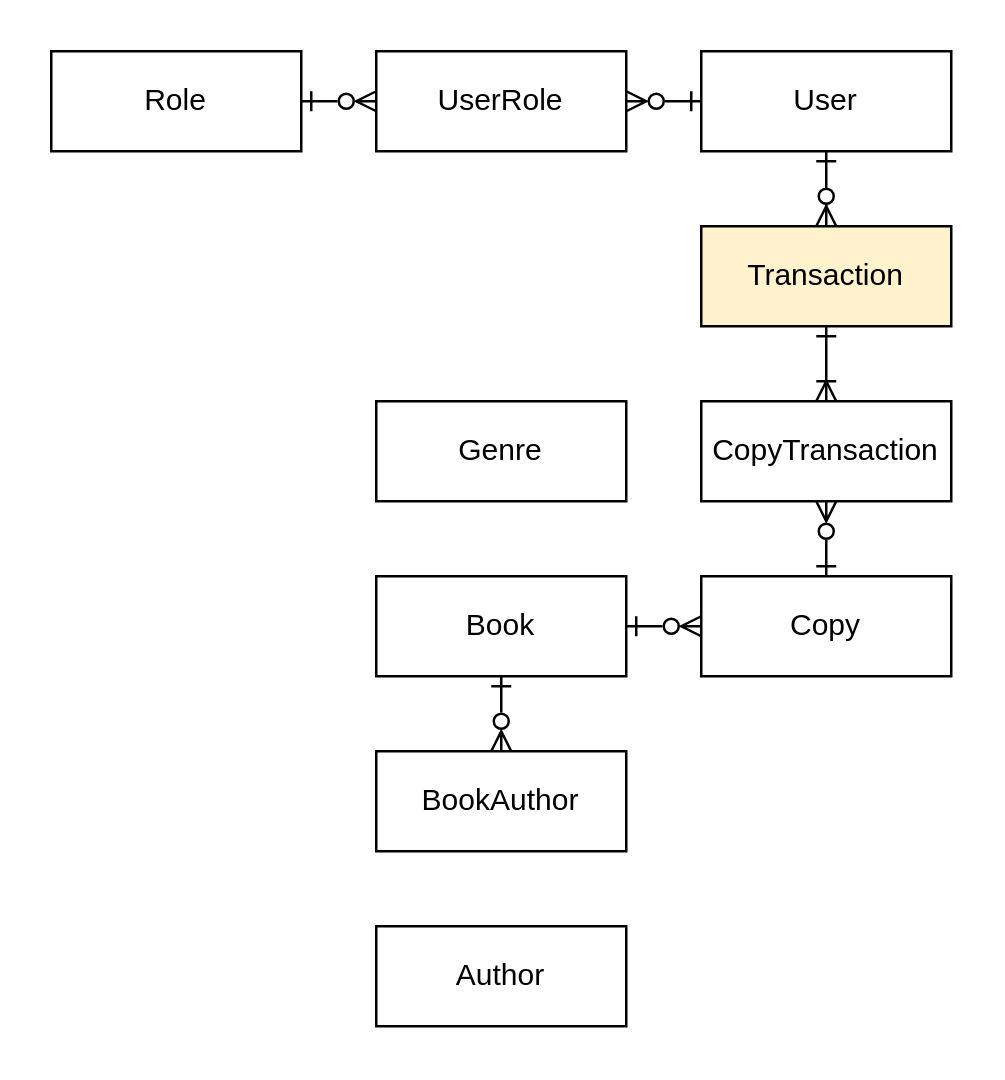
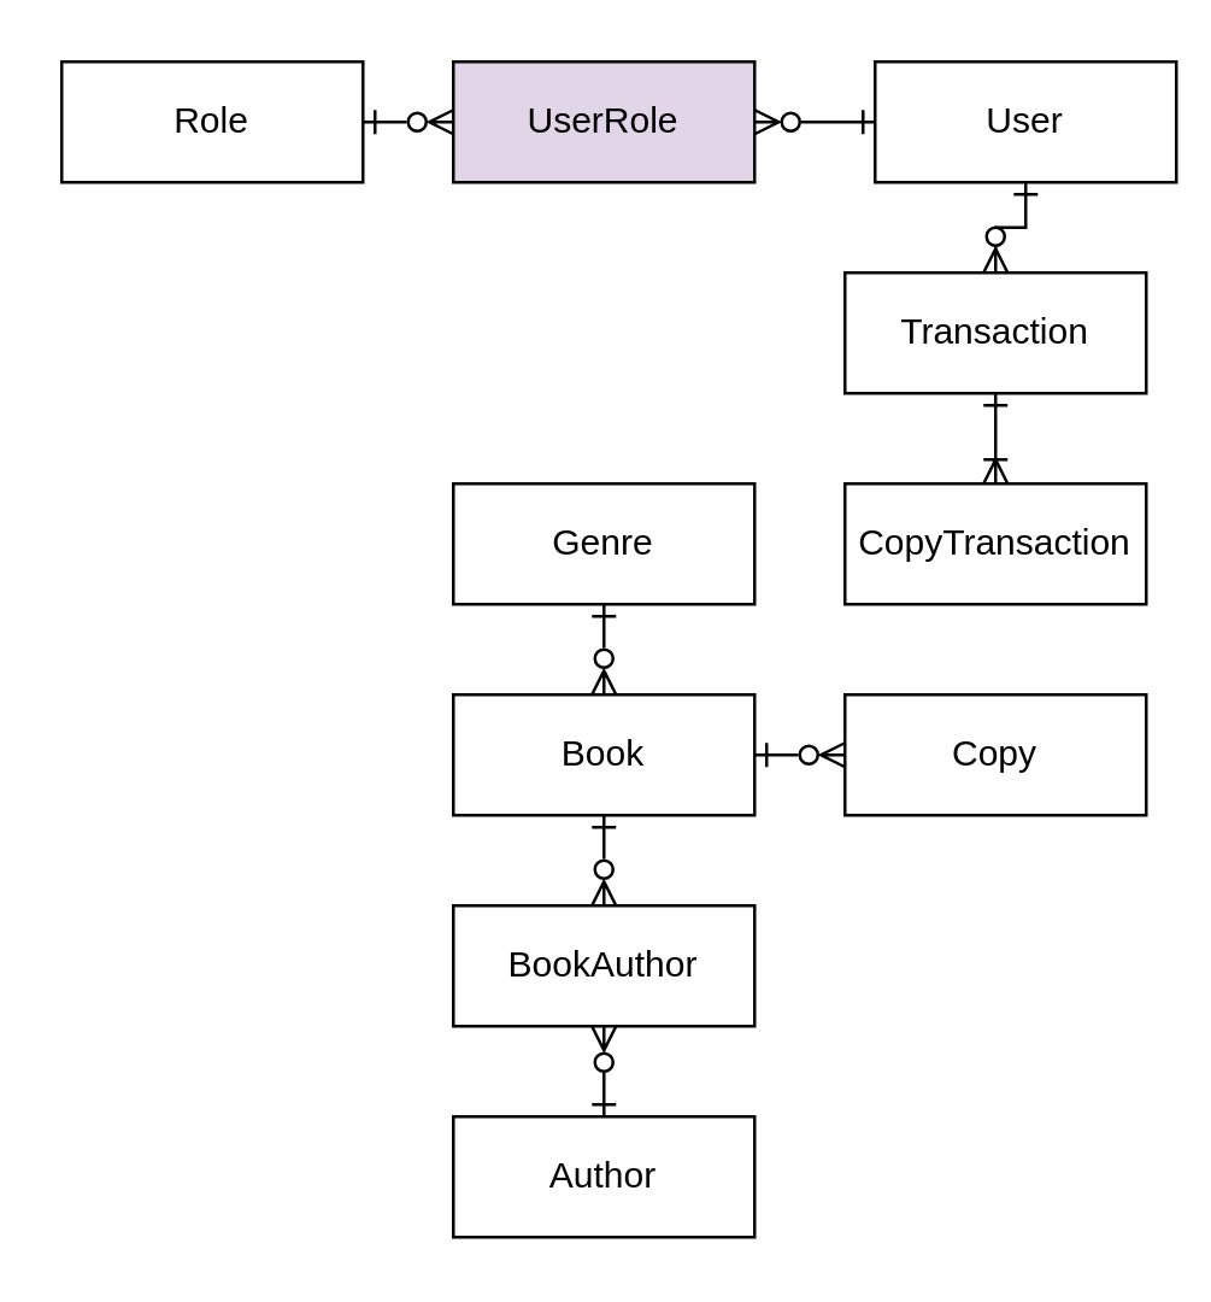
  <mxCell id="0" />
  <mxCell id="1" parent="0" />
  <mxCell id="2" value="Book" style="whiteSpace=wrap;html=1;align=center;" parent="1" vertex="1"><mxGeometry x="150" y="230" width="100" height="40" as="geometry" /></mxCell>
  <mxCell id="3" value="Copy" style="whiteSpace=wrap;html=1;align=center;" parent="1" vertex="1"><mxGeometry x="280" y="230" width="100" height="40" as="geometry" /></mxCell>
  <mxCell id="4" value="" style="edgeStyle=orthogonalEdgeStyle;fontSize=12;html=1;endArrow=ERzeroToMany;rounded=0;exitX=1;exitY=0.5;exitDx=0;exitDy=0;entryX=0;entryY=0.5;entryDx=0;entryDy=0;endFill=0;startArrow=ERone;startFill=0;" parent="1" source="2" target="3" edge="1"><mxGeometry width="100" height="100" relative="1" as="geometry"><mxPoint x="300" y="450" as="sourcePoint" /><mxPoint x="400" y="350" as="targetPoint" /></mxGeometry></mxCell>
  <mxCell id="5" value="BookAuthor" style="whiteSpace=wrap;html=1;align=center;" parent="1" vertex="1"><mxGeometry x="150" y="300" width="100" height="40" as="geometry" /></mxCell>
  <mxCell id="6" value="Author" style="whiteSpace=wrap;html=1;align=center;" parent="1" vertex="1"><mxGeometry x="150" y="370" width="100" height="40" as="geometry" /></mxCell>
  <mxCell id="7" value="" style="edgeStyle=orthogonalEdgeStyle;fontSize=12;html=1;endArrow=ERzeroToMany;endFill=0;rounded=0;exitX=0.5;exitY=1;exitDx=0;exitDy=0;entryX=0.5;entryY=0;entryDx=0;entryDy=0;startArrow=ERone;startFill=0;" parent="1" source="2" target="5" edge="1"><mxGeometry width="100" height="100" relative="1" as="geometry"><mxPoint x="410" y="460" as="sourcePoint" /><mxPoint x="510" y="360" as="targetPoint" /></mxGeometry></mxCell>
+ <mxCell id="8" value="" style="edgeStyle=orthogonalEdgeStyle;fontSize=12;html=1;endArrow=ERone;rounded=0;exitX=0.5;exitY=1;exitDx=0;exitDy=0;entryX=0.5;entryY=0;entryDx=0;entryDy=0;endFill=0;startArrow=ERzeroToMany;startFill=0;" parent="1" source="5" target="6" edge="1"><mxGeometry width="100" height="100" relative="1" as="geometry"><mxPoint x="380" y="510" as="sourcePoint" /><mxPoint x="480" y="410" as="targetPoint" /></mxGeometry></mxCell>
  <mxCell id="9" value="CopyTransaction" style="whiteSpace=wrap;html=1;align=center;" parent="1" vertex="1"><mxGeometry x="280" y="160" width="100" height="40" as="geometry" /></mxCell>
- <mxCell id="10" value="Transaction" style="whiteSpace=wrap;html=1;align=center;fillColor=#fff2cc;" parent="1" vertex="1"><mxGeometry x="280" y="90" width="100" height="40" as="geometry" /></mxCell>
+ <mxCell id="10" value="Transaction" style="whiteSpace=wrap;html=1;align=center;" parent="1" vertex="1"><mxGeometry x="280" y="90" width="100" height="40" as="geometry" /></mxCell>
  <mxCell id="11" value="" style="edgeStyle=orthogonalEdgeStyle;fontSize=12;html=1;endArrow=ERoneToMany;endFill=0;rounded=0;exitX=0.5;exitY=1;exitDx=0;exitDy=0;entryX=0.5;entryY=0;entryDx=0;entryDy=0;startArrow=ERone;startFill=0;" parent="1" source="10" target="9" edge="1"><mxGeometry width="100" height="100" relative="1" as="geometry"><mxPoint x="180" y="180" as="sourcePoint" /><mxPoint x="280" y="80" as="targetPoint" /></mxGeometry></mxCell>
- <mxCell id="12" value="" style="edgeStyle=orthogonalEdgeStyle;fontSize=12;html=1;endArrow=ERone;endFill=0;rounded=0;exitX=0.5;exitY=1;exitDx=0;exitDy=0;entryX=0.5;entryY=0;entryDx=0;entryDy=0;startArrow=ERzeroToMany;startFill=0;" parent="1" source="9" target="3" edge="1"><mxGeometry width="100" height="100" relative="1" as="geometry"><mxPoint x="40" y="230" as="sourcePoint" /><mxPoint x="140" y="130" as="targetPoint" /></mxGeometry></mxCell>
  <mxCell id="13" value="Genre" style="whiteSpace=wrap;html=1;align=center;" parent="1" vertex="1"><mxGeometry x="150" y="160" width="100" height="40" as="geometry" /></mxCell>
- <mxCell id="15" value="User" style="whiteSpace=wrap;html=1;align=center;" parent="1" vertex="1"><mxGeometry x="280" y="20" width="100" height="40" as="geometry" /></mxCell>
- <mxCell id="16" value="UserRole" style="whiteSpace=wrap;html=1;align=center;" parent="1" vertex="1"><mxGeometry x="150" y="20" width="100" height="40" as="geometry" /></mxCell>
+ <mxCell id="14" value="" style="endArrow=ERzeroToMany;html=1;rounded=0;exitX=0.5;exitY=1;exitDx=0;exitDy=0;entryX=0.5;entryY=0;entryDx=0;entryDy=0;edgeStyle=orthogonalEdgeStyle;startArrow=ERone;startFill=0;endFill=0;" parent="1" source="13" target="2" edge="1"><mxGeometry relative="1" as="geometry"><mxPoint x="40" y="180" as="sourcePoint" /><mxPoint x="200" y="180" as="targetPoint" /></mxGeometry></mxCell>
+ <mxCell id="15" value="User" style="whiteSpace=wrap;html=1;align=center;" parent="1" vertex="1"><mxGeometry x="290" y="20" width="100" height="40" as="geometry" /></mxCell>
+ <mxCell id="16" value="UserRole" style="whiteSpace=wrap;html=1;align=center;fillColor=#e1d5e7;" parent="1" vertex="1"><mxGeometry x="150" y="20" width="100" height="40" as="geometry" /></mxCell>
  <mxCell id="17" value="" style="edgeStyle=orthogonalEdgeStyle;fontSize=12;html=1;endArrow=ERzeroToMany;endFill=0;rounded=0;entryX=1;entryY=0.5;entryDx=0;entryDy=0;exitX=0;exitY=0.5;exitDx=0;exitDy=0;startArrow=ERone;startFill=0;" parent="1" source="15" target="16" edge="1"><mxGeometry width="100" height="100" relative="1" as="geometry"><mxPoint x="270" y="80" as="sourcePoint" /><mxPoint x="670" y="-30" as="targetPoint" /></mxGeometry></mxCell>
  <mxCell id="18" value="" style="edgeStyle=orthogonalEdgeStyle;fontSize=12;html=1;endArrow=ERone;endFill=1;rounded=0;entryX=1;entryY=0.5;entryDx=0;entryDy=0;exitX=0;exitY=0.5;exitDx=0;exitDy=0;startArrow=ERzeroToMany;startFill=0;" parent="1" source="16" target="19" edge="1"><mxGeometry width="100" height="100" relative="1" as="geometry"><mxPoint x="-10" y="270" as="sourcePoint" /><mxPoint x="120" y="40" as="targetPoint" /></mxGeometry></mxCell>
  <mxCell id="19" value="Role" style="whiteSpace=wrap;html=1;align=center;" parent="1" vertex="1"><mxGeometry x="20" y="20" width="100" height="40" as="geometry" /></mxCell>
  <mxCell id="20" value="" style="edgeStyle=orthogonalEdgeStyle;fontSize=12;html=1;endArrow=ERzeroToMany;endFill=1;rounded=0;exitX=0.5;exitY=1;exitDx=0;exitDy=0;entryX=0.5;entryY=0;entryDx=0;entryDy=0;startArrow=ERone;startFill=0;" edge="1" parent="1" source="15" target="10"><mxGeometry width="100" height="100" relative="1" as="geometry"><mxPoint x="-160" y="400" as="sourcePoint" /><mxPoint x="-60" y="300" as="targetPoint" /></mxGeometry></mxCell>
